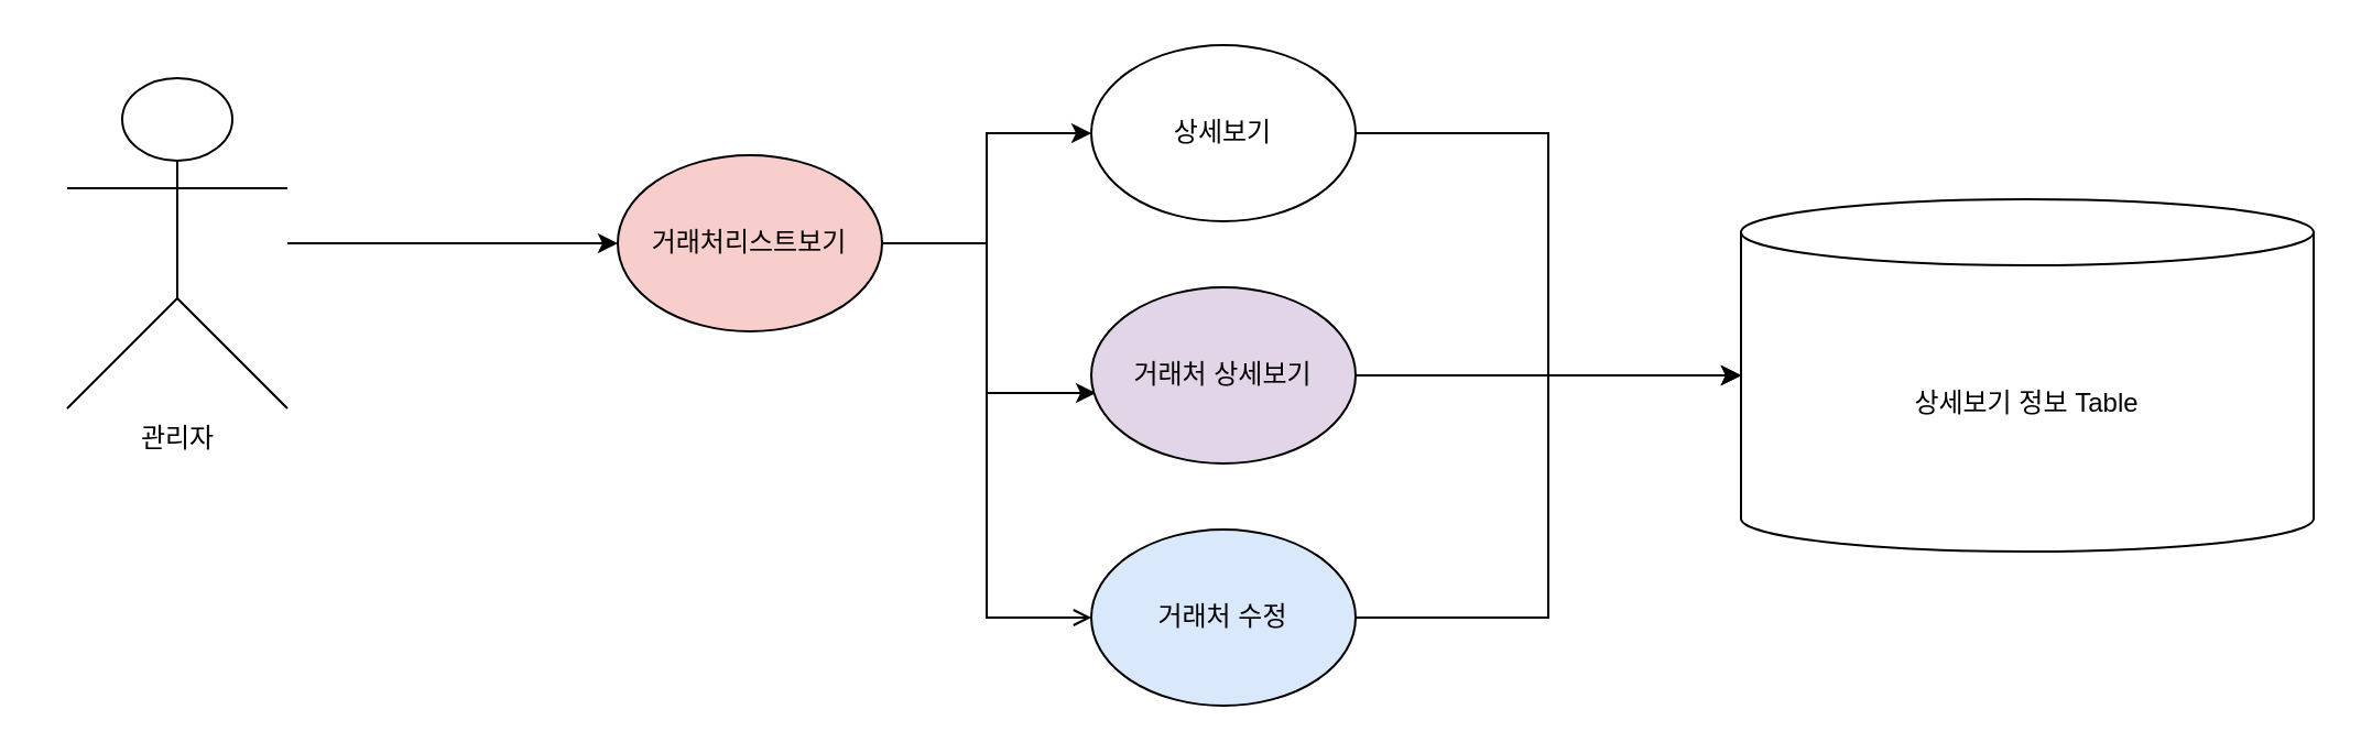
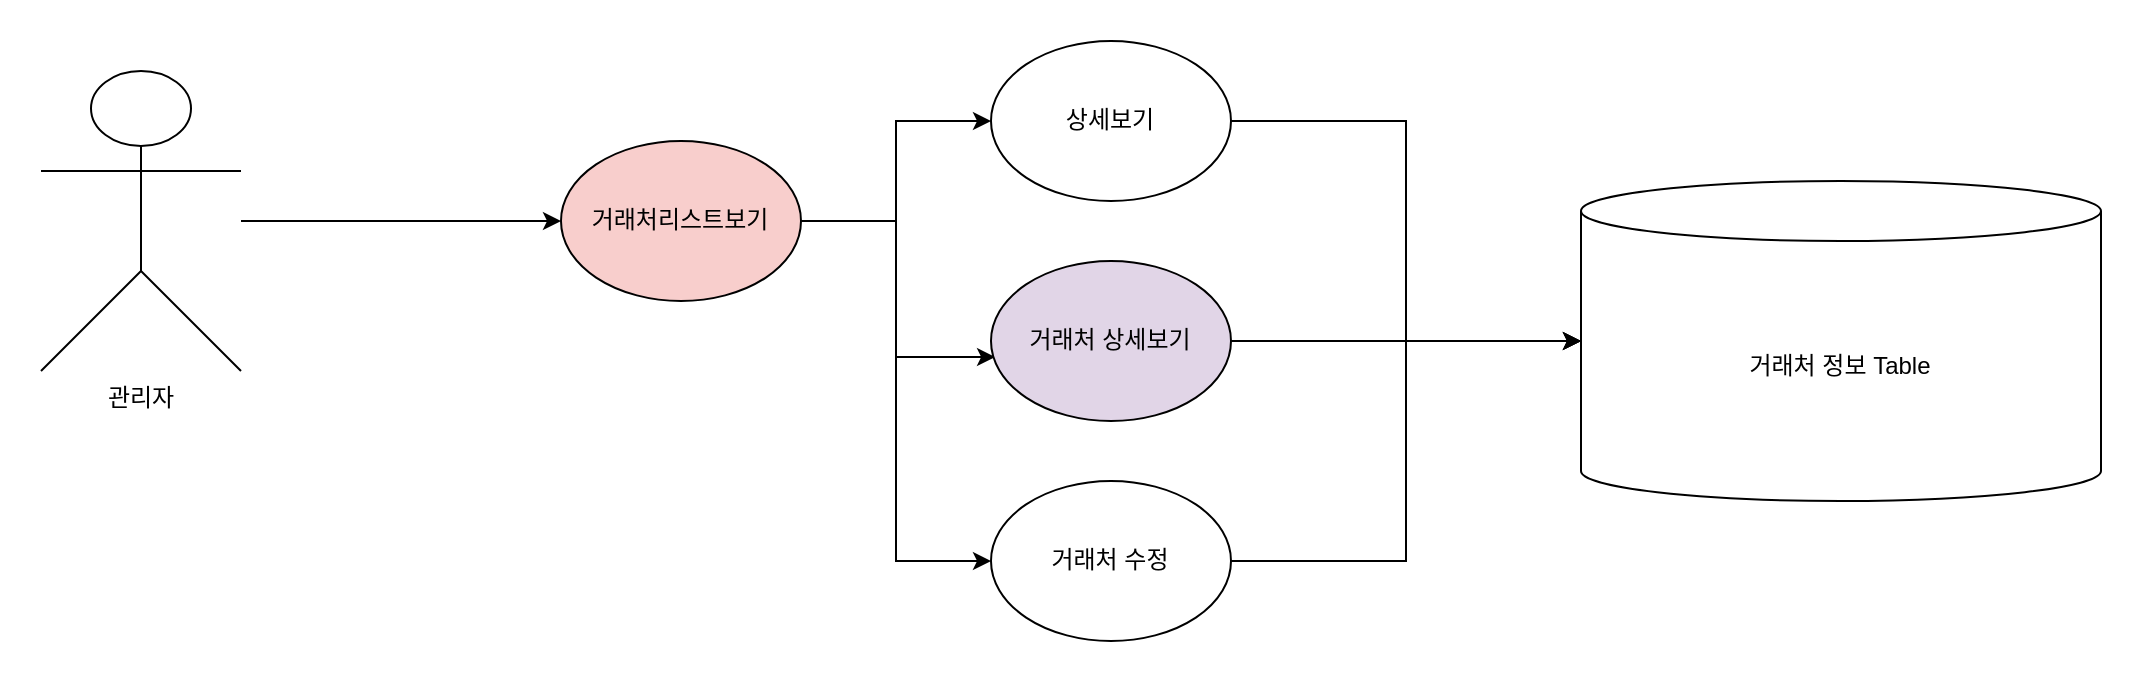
  <mxCell id="0" />
  <mxCell id="1" parent="0" />
  <mxCell id="2" style="edgeStyle=orthogonalEdgeStyle;rounded=0;orthogonalLoop=1;jettySize=auto;html=1;entryX=0;entryY=0.5;entryDx=0;entryDy=0;" edge="1" parent="1" source="3" target="7"><mxGeometry relative="1" as="geometry" /></mxCell>
- <mxCell id="3" value="관리자" style="shape=umlActor;verticalLabelPosition=bottom;verticalAlign=top;html=1;outlineConnect=0;" vertex="1" parent="1"><mxGeometry x="30" y="35" width="100" height="150" as="geometry" /></mxCell>
+ <mxCell id="3" value="관리자" style="shape=umlActor;verticalLabelPosition=bottom;verticalAlign=top;html=1;outlineConnect=0;" vertex="1" parent="1"><mxGeometry x="20" y="35" width="100" height="150" as="geometry" /></mxCell>
  <mxCell id="4" style="edgeStyle=orthogonalEdgeStyle;rounded=0;orthogonalLoop=1;jettySize=auto;html=1;entryX=0;entryY=0.5;entryDx=0;entryDy=0;" edge="1" parent="1" source="7" target="9"><mxGeometry relative="1" as="geometry" /></mxCell>
  <mxCell id="5" style="edgeStyle=orthogonalEdgeStyle;rounded=0;orthogonalLoop=1;jettySize=auto;html=1;entryX=0.017;entryY=0.6;entryDx=0;entryDy=0;entryPerimeter=0;" edge="1" parent="1" source="7" target="11"><mxGeometry relative="1" as="geometry" /></mxCell>
- <mxCell id="6" style="edgeStyle=orthogonalEdgeStyle;rounded=0;orthogonalLoop=1;jettySize=auto;html=1;entryX=0;entryY=0.5;entryDx=0;entryDy=0;endArrow=open;" edge="1" parent="1" source="7" target="13"><mxGeometry relative="1" as="geometry" /></mxCell>
+ <mxCell id="6" style="edgeStyle=orthogonalEdgeStyle;rounded=0;orthogonalLoop=1;jettySize=auto;html=1;entryX=0;entryY=0.5;entryDx=0;entryDy=0;" edge="1" parent="1" source="7" target="13"><mxGeometry relative="1" as="geometry" /></mxCell>
  <mxCell id="7" value="거래처리스트보기" style="ellipse;whiteSpace=wrap;html=1;fillColor=#f8cecc;" vertex="1" parent="1"><mxGeometry x="280" y="70" width="120" height="80" as="geometry" /></mxCell>
  <mxCell id="8" style="edgeStyle=orthogonalEdgeStyle;rounded=0;orthogonalLoop=1;jettySize=auto;html=1;entryX=0;entryY=0.5;entryDx=0;entryDy=0;entryPerimeter=0;" edge="1" parent="1" source="9" target="14"><mxGeometry relative="1" as="geometry" /></mxCell>
  <mxCell id="9" value="상세보기" style="ellipse;whiteSpace=wrap;html=1;" vertex="1" parent="1"><mxGeometry x="495" y="20" width="120" height="80" as="geometry" /></mxCell>
  <mxCell id="10" style="edgeStyle=orthogonalEdgeStyle;rounded=0;orthogonalLoop=1;jettySize=auto;html=1;entryX=0;entryY=0.5;entryDx=0;entryDy=0;entryPerimeter=0;" edge="1" parent="1" source="11" target="14"><mxGeometry relative="1" as="geometry" /></mxCell>
  <mxCell id="11" value="거래처 상세보기" style="ellipse;whiteSpace=wrap;html=1;fillColor=#e1d5e7;" vertex="1" parent="1"><mxGeometry x="495" y="130" width="120" height="80" as="geometry" /></mxCell>
  <mxCell id="12" style="edgeStyle=orthogonalEdgeStyle;rounded=0;orthogonalLoop=1;jettySize=auto;html=1;entryX=0;entryY=0.5;entryDx=0;entryDy=0;entryPerimeter=0;" edge="1" parent="1" source="13" target="14"><mxGeometry relative="1" as="geometry" /></mxCell>
- <mxCell id="13" value="거래처 수정" style="ellipse;whiteSpace=wrap;html=1;fillColor=#dae8fc;" vertex="1" parent="1"><mxGeometry x="495" y="240" width="120" height="80" as="geometry" /></mxCell>
- <mxCell id="14" value="상세보기 정보 Table" style="shape=cylinder3;whiteSpace=wrap;html=1;boundedLbl=1;backgroundOutline=1;size=15;" vertex="1" parent="1"><mxGeometry x="790" y="90" width="260" height="160" as="geometry" /></mxCell>
+ <mxCell id="13" value="거래처 수정" style="ellipse;whiteSpace=wrap;html=1;" vertex="1" parent="1"><mxGeometry x="495" y="240" width="120" height="80" as="geometry" /></mxCell>
+ <mxCell id="14" value="거래처 정보 Table" style="shape=cylinder3;whiteSpace=wrap;html=1;boundedLbl=1;backgroundOutline=1;size=15;" vertex="1" parent="1"><mxGeometry x="790" y="90" width="260" height="160" as="geometry" /></mxCell>
